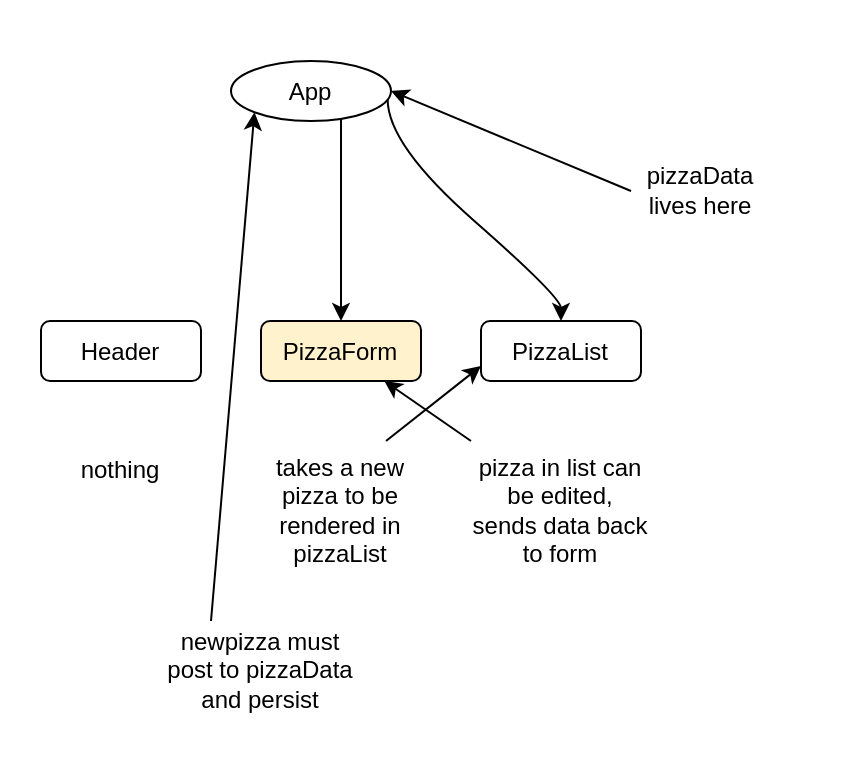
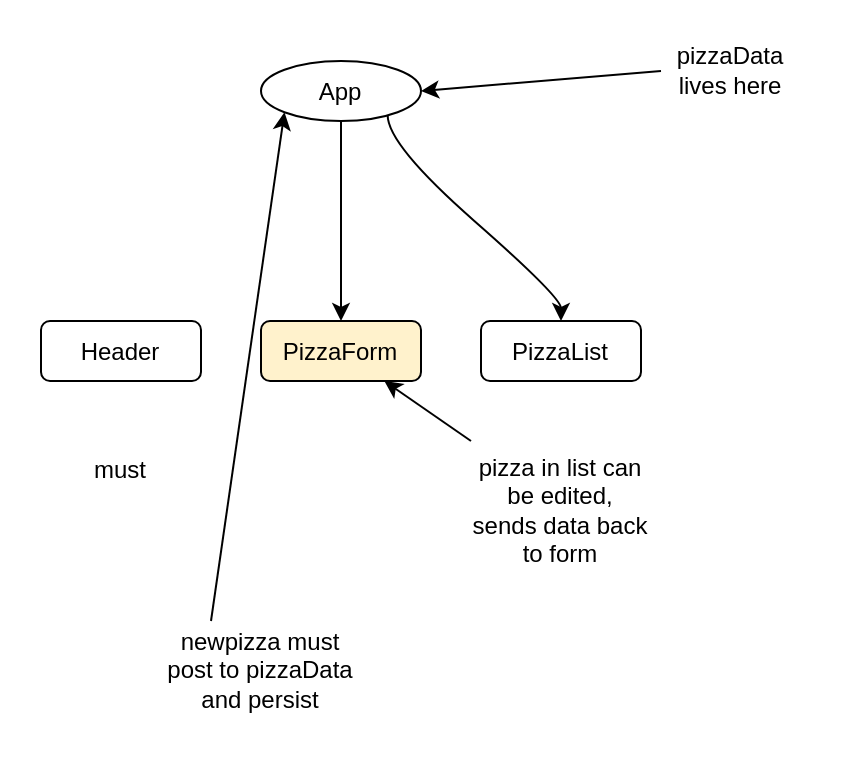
  <mxCell id="0" />
  <mxCell id="1" parent="0" />
- <mxCell id="2" value="App" style="ellipse" vertex="1" parent="1"><mxGeometry x="115" y="30" width="80" height="30" as="geometry" /></mxCell>
+ <mxCell id="2" value="App" style="ellipse" vertex="1" parent="1"><mxGeometry x="130" y="30" width="80" height="30" as="geometry" /></mxCell>
  <mxCell id="3" value="Header" style="rounded=1;" vertex="1" parent="1"><mxGeometry x="20" y="160" width="80" height="30" as="geometry" /></mxCell>
  <mxCell id="4" value="PizzaForm" style="rounded=1;fillColor=#fff2cc;" vertex="1" parent="1"><mxGeometry x="130" y="160" width="80" height="30" as="geometry" /></mxCell>
  <mxCell id="5" value="" style="curved=1;noEdgeStyle=1;orthogonal=1;" edge="1" source="2" target="4" parent="1"><mxGeometry relative="1" as="geometry"><Array as="points"><mxPoint x="170" y="74" /><mxPoint x="170" y="148" /></Array></mxGeometry></mxCell>
  <mxCell id="6" value="PizzaList" style="rounded=1;" vertex="1" parent="1"><mxGeometry x="240" y="160" width="80" height="30" as="geometry" /></mxCell>
  <mxCell id="7" value="" style="curved=1;noEdgeStyle=1;orthogonal=1;" edge="1" source="2" target="6" parent="1"><mxGeometry relative="1" as="geometry"><Array as="points"><mxPoint x="193.333" y="72" /><mxPoint x="280" y="148" /></Array></mxGeometry></mxCell>
- <mxCell id="8" value="nothing" style="text;strokeColor=none;align=center;fillColor=none;html=1;verticalAlign=middle;whiteSpace=wrap;rounded=0;" vertex="1" parent="1"><mxGeometry x="30" y="220" width="60" height="30" as="geometry" /></mxCell>
- <mxCell id="9" style="edgeStyle=none;html=1;exitX=0.75;exitY=0;exitDx=0;exitDy=0;entryX=0;entryY=0.75;entryDx=0;entryDy=0;" edge="1" parent="1" source="10" target="6"><mxGeometry relative="1" as="geometry" /></mxCell>
- <mxCell id="10" value="takes a new pizza to be rendered in pizzaList" style="text;strokeColor=none;align=center;fillColor=none;html=1;verticalAlign=middle;whiteSpace=wrap;rounded=0;" vertex="1" parent="1"><mxGeometry x="125" y="220" width="90" height="70" as="geometry" /></mxCell>
+ <mxCell id="8" value="must" style="text;strokeColor=none;align=center;fillColor=none;html=1;verticalAlign=middle;whiteSpace=wrap;rounded=0;" vertex="1" parent="1"><mxGeometry x="30" y="220" width="60" height="30" as="geometry" /></mxCell>
  <mxCell id="11" style="edgeStyle=none;html=1;exitX=0;exitY=0.5;exitDx=0;exitDy=0;entryX=1;entryY=0.5;entryDx=0;entryDy=0;" edge="1" parent="1" source="12" target="2"><mxGeometry relative="1" as="geometry" /></mxCell>
- <mxCell id="12" value="pizzaData lives here" style="text;strokeColor=none;align=center;fillColor=none;html=1;verticalAlign=middle;whiteSpace=wrap;rounded=0;" vertex="1" parent="1"><mxGeometry x="315" y="80" width="70" height="30" as="geometry" /></mxCell>
+ <mxCell id="12" value="pizzaData lives here" style="text;strokeColor=none;align=center;fillColor=none;html=1;verticalAlign=middle;whiteSpace=wrap;rounded=0;" vertex="1" parent="1"><mxGeometry x="330" y="20" width="70" height="30" as="geometry" /></mxCell>
  <mxCell id="13" style="edgeStyle=none;html=1;exitX=0;exitY=0;exitDx=0;exitDy=0;" edge="1" parent="1" source="14" target="4"><mxGeometry relative="1" as="geometry" /></mxCell>
  <mxCell id="14" value="pizza in list can be edited, sends data back to form" style="text;strokeColor=none;align=center;fillColor=none;html=1;verticalAlign=middle;whiteSpace=wrap;rounded=0;" vertex="1" parent="1"><mxGeometry x="235" y="220" width="90" height="70" as="geometry" /></mxCell>
  <mxCell id="15" style="edgeStyle=none;html=1;exitX=0.25;exitY=0;exitDx=0;exitDy=0;entryX=0;entryY=1;entryDx=0;entryDy=0;" edge="1" parent="1" source="16" target="2"><mxGeometry relative="1" as="geometry" /></mxCell>
  <mxCell id="16" value="newpizza must post to pizzaData and persist" style="text;strokeColor=none;align=center;fillColor=none;html=1;verticalAlign=middle;whiteSpace=wrap;rounded=0;" vertex="1" parent="1"><mxGeometry x="80" y="310" width="100" height="50" as="geometry" /></mxCell>
